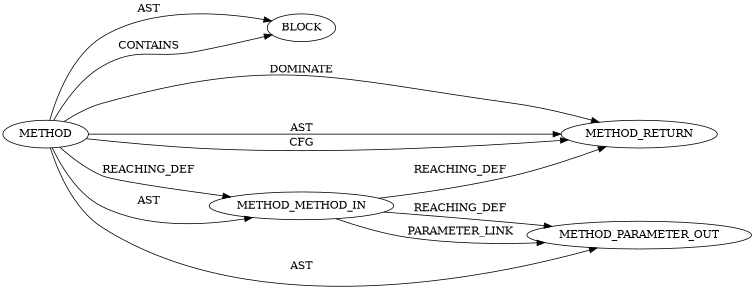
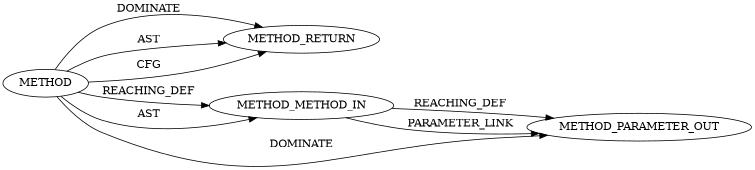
  digraph {
    rankdir=LR
    node [CODE="<empty>" ORDER=1 TYPE_FULL_NAME=ANY EVALUATION_STRATEGY=BY_VALUE]
-   n1 [ARGUMENT_INDEX=1 label=BLOCK EVALUATION_STRATEGY=""]
    n2 [AST_PARENT_FULL_NAME="<global>" AST_PARENT_TYPE=NAMESPACE_BLOCK FILENAME="<empty>" FULL_NAME=msg_destport IS_EXTERNAL=true NAME=msg_destport ORDER=0 label=METHOD TYPE_FULL_NAME="" EVALUATION_STRATEGY=""]
    n3 [CODE=RET ORDER=2 label=METHOD_RETURN]
    n4 [CODE=p1 INDEX=1 IS_VARIADIC=false NAME=p1 label=METHOD_METHOD_IN]
    n5 [CODE=p1 INDEX=1 IS_VARIADIC=false NAME=p1 label=METHOD_PARAMETER_OUT]
-   n2 -> n1 [label=AST]
-   n2 -> n1 [label=CONTAINS]
    n2 -> n3 [label=DOMINATE]
    n2 -> n3 [label=AST]
    n2 -> n3 [label=CFG]
    n2 -> n4 [label=REACHING_DEF]
    n2 -> n4 [label=AST]
-   n2 -> n5 [label=AST]
-   n4 -> n3 [VARIABLE=p1 label=REACHING_DEF]
+   n2 -> n5 [label=DOMINATE]
    n4 -> n5 [VARIABLE=p1 label=REACHING_DEF]
    n4 -> n5 [label=PARAMETER_LINK]
  }
